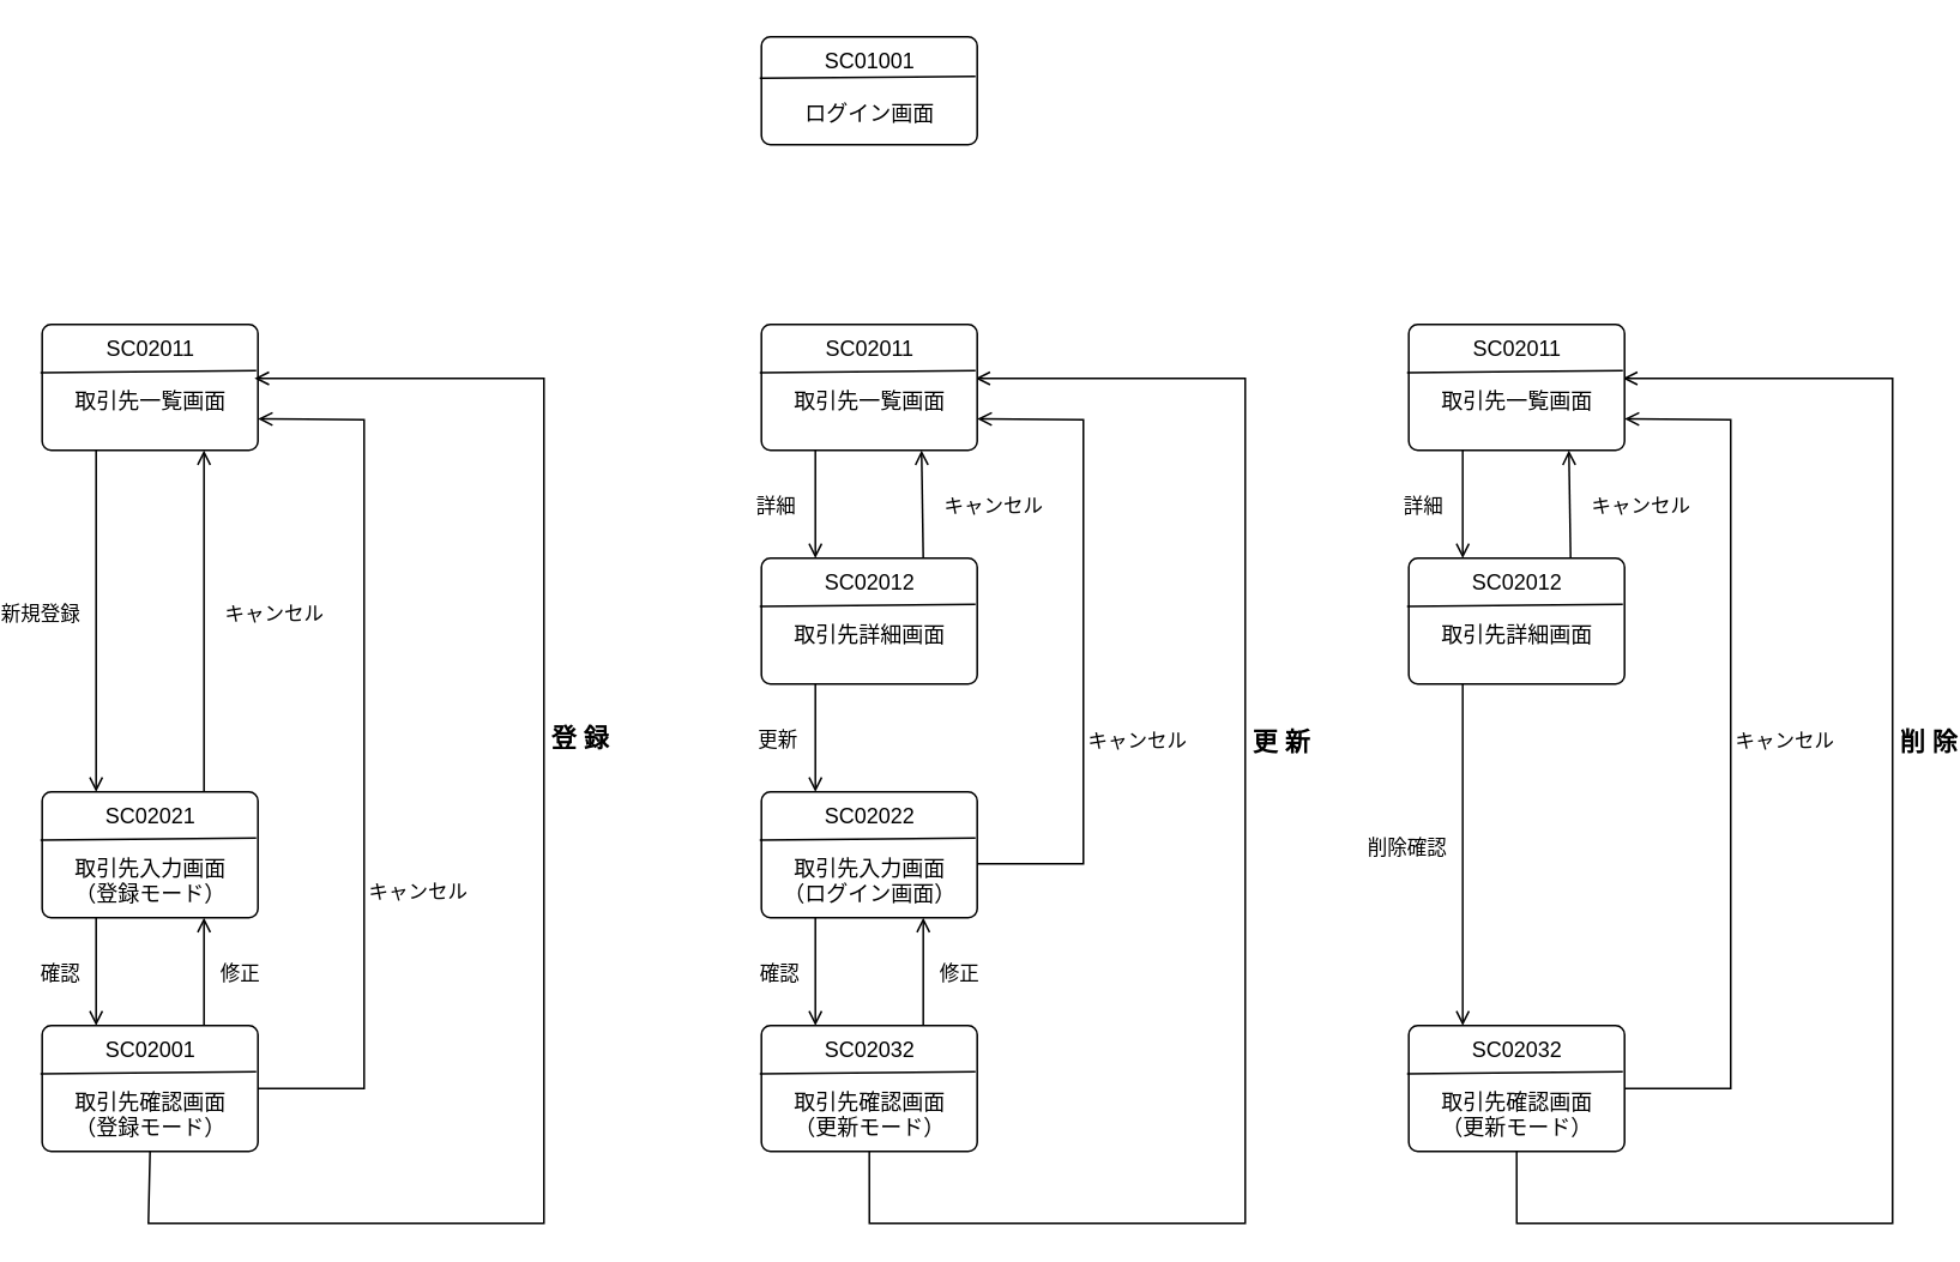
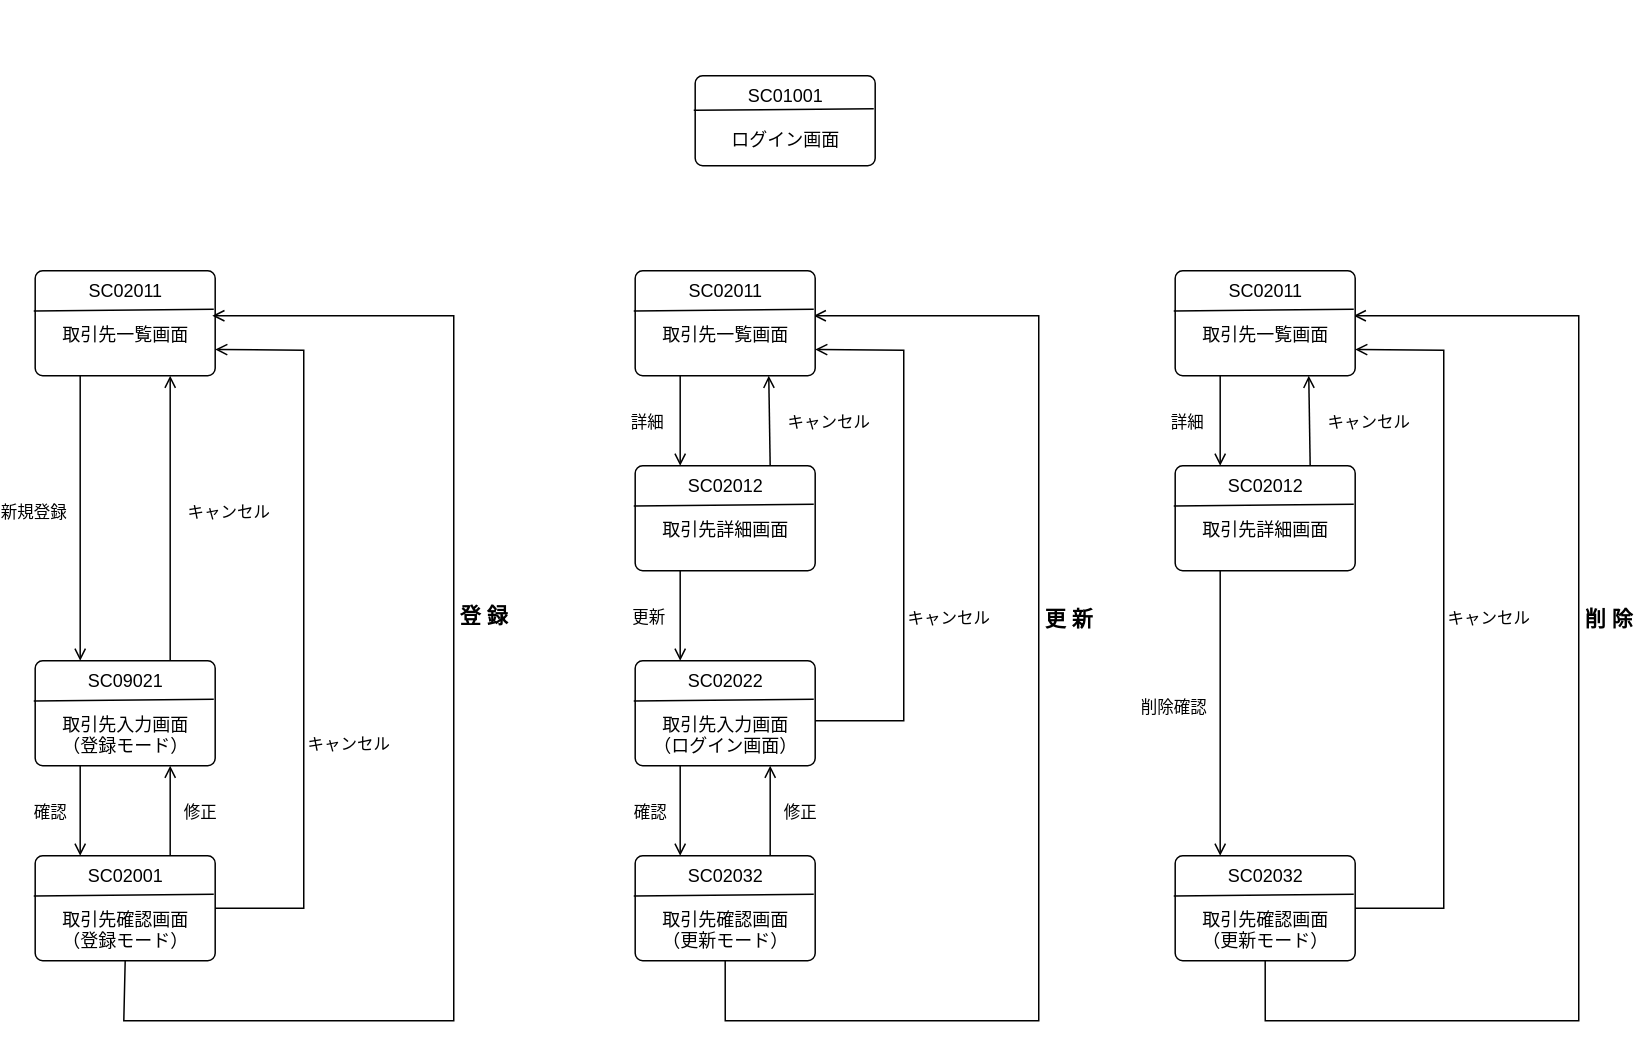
  <mxCell id="0" />
  <mxCell id="1" parent="0" />
- <mxCell id="2" value="SC01001&lt;br&gt;&lt;br&gt;ログイン画面" style="html=1;align=center;verticalAlign=top;rounded=1;absoluteArcSize=1;arcSize=10;dashed=0;" parent="1" vertex="1"><mxGeometry x="420.96" y="20" width="120" height="60" as="geometry" /></mxCell>
+ <mxCell id="2" value="SC01001&lt;br&gt;&lt;br&gt;ログイン画面" style="html=1;align=center;verticalAlign=top;rounded=1;absoluteArcSize=1;arcSize=10;dashed=0;" parent="1" vertex="1"><mxGeometry x="460.96" y="50" width="120" height="60" as="geometry" /></mxCell>
  <mxCell id="3" value="" style="endArrow=none;html=1;rounded=0;exitX=-0.008;exitY=0.383;exitDx=0;exitDy=0;entryX=0.992;entryY=0.367;entryDx=0;entryDy=0;exitPerimeter=0;entryPerimeter=0;" parent="1" source="2" target="2" edge="1"><mxGeometry width="50" height="50" relative="1" as="geometry"><mxPoint x="440" y="300" as="sourcePoint" /><mxPoint x="490" y="250" as="targetPoint" /></mxGeometry></mxCell>
  <mxCell id="4" value="" style="group" parent="1" vertex="1" connectable="0"><mxGeometry x="20.96" y="570" width="120" height="70" as="geometry" /></mxCell>
  <mxCell id="5" value="SC02001&lt;br&gt;&lt;br&gt;取引先確認画面&lt;br&gt;（登録モード）" style="html=1;align=center;verticalAlign=top;rounded=1;absoluteArcSize=1;arcSize=10;dashed=0;" parent="4" vertex="1"><mxGeometry width="120" height="70" as="geometry" /></mxCell>
  <mxCell id="6" value="" style="endArrow=none;html=1;rounded=0;exitX=-0.008;exitY=0.383;exitDx=0;exitDy=0;entryX=0.992;entryY=0.367;entryDx=0;entryDy=0;exitPerimeter=0;entryPerimeter=0;" parent="4" source="5" target="5" edge="1"><mxGeometry width="50" height="50" relative="1" as="geometry"><mxPoint x="270" y="210.0" as="sourcePoint" /><mxPoint x="320" y="151.667" as="targetPoint" /></mxGeometry></mxCell>
- <mxCell id="7" value="SC02021&lt;br&gt;&lt;br&gt;取引先入力画面&lt;br&gt;（登録モード）" style="html=1;align=center;verticalAlign=top;rounded=1;absoluteArcSize=1;arcSize=10;dashed=0;" parent="1" vertex="1"><mxGeometry x="20.96" y="440" width="120" height="70" as="geometry" /></mxCell>
+ <mxCell id="7" value="SC09021&lt;br&gt;&lt;br&gt;取引先入力画面&lt;br&gt;（登録モード）" style="html=1;align=center;verticalAlign=top;rounded=1;absoluteArcSize=1;arcSize=10;dashed=0;" parent="1" vertex="1"><mxGeometry x="20.96" y="440" width="120" height="70" as="geometry" /></mxCell>
  <mxCell id="8" value="" style="endArrow=none;html=1;rounded=0;exitX=-0.008;exitY=0.383;exitDx=0;exitDy=0;entryX=0.992;entryY=0.367;entryDx=0;entryDy=0;exitPerimeter=0;entryPerimeter=0;" parent="1" source="7" target="7" edge="1"><mxGeometry width="50" height="50" relative="1" as="geometry"><mxPoint x="320.96" y="640" as="sourcePoint" /><mxPoint x="370.96" y="581.667" as="targetPoint" /></mxGeometry></mxCell>
  <mxCell id="9" value="" style="group" parent="1" vertex="1" connectable="0"><mxGeometry x="20.96" y="180" width="120" height="70" as="geometry" /></mxCell>
  <mxCell id="10" value="SC02011&lt;br&gt;&lt;br&gt;取引先一覧画面" style="html=1;align=center;verticalAlign=top;rounded=1;absoluteArcSize=1;arcSize=10;dashed=0;" parent="9" vertex="1"><mxGeometry width="120" height="70" as="geometry" /></mxCell>
  <mxCell id="11" value="" style="endArrow=none;html=1;rounded=0;exitX=-0.008;exitY=0.383;exitDx=0;exitDy=0;entryX=0.992;entryY=0.367;entryDx=0;entryDy=0;exitPerimeter=0;entryPerimeter=0;" parent="9" source="10" target="10" edge="1"><mxGeometry width="50" height="50" relative="1" as="geometry"><mxPoint x="270" y="210.0" as="sourcePoint" /><mxPoint x="320" y="151.667" as="targetPoint" /></mxGeometry></mxCell>
  <mxCell id="12" value="新規登録" style="html=1;verticalAlign=bottom;labelBackgroundColor=none;endArrow=open;endFill=0;rounded=0;exitX=0.25;exitY=1;exitDx=0;exitDy=0;entryX=0.25;entryY=0;entryDx=0;entryDy=0;" parent="1" source="10" target="7" edge="1"><mxGeometry x="0.053" y="-31" width="160" relative="1" as="geometry"><mxPoint x="280.96" y="440" as="sourcePoint" /><mxPoint x="440.96" y="440" as="targetPoint" /><mxPoint as="offset" /></mxGeometry></mxCell>
  <mxCell id="13" value="キャンセル" style="html=1;verticalAlign=bottom;labelBackgroundColor=none;endArrow=open;endFill=0;rounded=0;exitX=0.75;exitY=0;exitDx=0;exitDy=0;entryX=0.75;entryY=1;entryDx=0;entryDy=0;" parent="1" source="7" target="10" edge="1"><mxGeometry x="-0.053" y="-39" width="160" relative="1" as="geometry"><mxPoint x="60.96" y="390" as="sourcePoint" /><mxPoint x="120.96" y="380" as="targetPoint" /><mxPoint as="offset" /></mxGeometry></mxCell>
  <mxCell id="14" value="確認" style="html=1;verticalAlign=bottom;labelBackgroundColor=none;endArrow=open;endFill=0;rounded=0;exitX=0.25;exitY=1;exitDx=0;exitDy=0;entryX=0.25;entryY=0;entryDx=0;entryDy=0;" parent="1" source="7" target="5" edge="1"><mxGeometry x="0.333" y="-20" width="160" relative="1" as="geometry"><mxPoint x="60.96" y="458" as="sourcePoint" /><mxPoint x="60.96" y="518" as="targetPoint" /><mxPoint as="offset" /></mxGeometry></mxCell>
  <mxCell id="15" value="修正" style="html=1;verticalAlign=bottom;labelBackgroundColor=none;endArrow=open;endFill=0;rounded=0;entryX=0.75;entryY=1;entryDx=0;entryDy=0;exitX=0.75;exitY=0;exitDx=0;exitDy=0;" parent="1" source="5" target="7" edge="1"><mxGeometry x="-0.333" y="-20" width="160" relative="1" as="geometry"><mxPoint x="130.96" y="560" as="sourcePoint" /><mxPoint x="170.96" y="510" as="targetPoint" /><mxPoint as="offset" /></mxGeometry></mxCell>
  <mxCell id="16" value="" style="group" parent="1" vertex="1" connectable="0"><mxGeometry x="420.96" y="570" width="120" height="70" as="geometry" /></mxCell>
  <mxCell id="17" value="SC02032&lt;br&gt;&lt;br&gt;取引先確認画面&lt;br&gt;（更新モード）" style="html=1;align=center;verticalAlign=top;rounded=1;absoluteArcSize=1;arcSize=10;dashed=0;" parent="16" vertex="1"><mxGeometry width="120" height="70" as="geometry" /></mxCell>
  <mxCell id="18" value="" style="endArrow=none;html=1;rounded=0;exitX=-0.008;exitY=0.383;exitDx=0;exitDy=0;entryX=0.992;entryY=0.367;entryDx=0;entryDy=0;exitPerimeter=0;entryPerimeter=0;" parent="16" source="17" target="17" edge="1"><mxGeometry width="50" height="50" relative="1" as="geometry"><mxPoint x="270" y="210.0" as="sourcePoint" /><mxPoint x="320" y="151.667" as="targetPoint" /></mxGeometry></mxCell>
  <mxCell id="19" value="SC02022&lt;br&gt;&lt;br&gt;取引先入力画面&lt;br&gt;（ログイン画面）" style="html=1;align=center;verticalAlign=top;rounded=1;absoluteArcSize=1;arcSize=10;dashed=0;" parent="1" vertex="1"><mxGeometry x="420.96" y="440" width="120" height="70" as="geometry" /></mxCell>
  <mxCell id="20" value="" style="endArrow=none;html=1;rounded=0;exitX=-0.008;exitY=0.383;exitDx=0;exitDy=0;entryX=0.992;entryY=0.367;entryDx=0;entryDy=0;exitPerimeter=0;entryPerimeter=0;" parent="1" source="19" target="19" edge="1"><mxGeometry width="50" height="50" relative="1" as="geometry"><mxPoint x="720.96" y="640" as="sourcePoint" /><mxPoint x="770.96" y="581.667" as="targetPoint" /></mxGeometry></mxCell>
  <mxCell id="21" value="" style="group" parent="1" vertex="1" connectable="0"><mxGeometry x="420.96" y="310" width="120" height="70" as="geometry" /></mxCell>
  <mxCell id="22" value="SC02012&lt;br&gt;&lt;br&gt;取引先詳細画面" style="html=1;align=center;verticalAlign=top;rounded=1;absoluteArcSize=1;arcSize=10;dashed=0;" parent="21" vertex="1"><mxGeometry width="120" height="70" as="geometry" /></mxCell>
  <mxCell id="23" value="" style="endArrow=none;html=1;rounded=0;exitX=-0.008;exitY=0.383;exitDx=0;exitDy=0;entryX=0.992;entryY=0.367;entryDx=0;entryDy=0;exitPerimeter=0;entryPerimeter=0;" parent="21" source="22" target="22" edge="1"><mxGeometry width="50" height="50" relative="1" as="geometry"><mxPoint x="270" y="210.0" as="sourcePoint" /><mxPoint x="320" y="151.667" as="targetPoint" /></mxGeometry></mxCell>
  <mxCell id="24" value="更新" style="html=1;verticalAlign=bottom;labelBackgroundColor=none;endArrow=open;endFill=0;rounded=0;exitX=0.25;exitY=1;exitDx=0;exitDy=0;entryX=0.25;entryY=0;entryDx=0;entryDy=0;" parent="1" source="22" target="19" edge="1"><mxGeometry x="0.333" y="-21" width="160" relative="1" as="geometry"><mxPoint x="680.96" y="440" as="sourcePoint" /><mxPoint x="840.96" y="440" as="targetPoint" /><mxPoint as="offset" /></mxGeometry></mxCell>
  <mxCell id="25" value="キャンセル" style="html=1;verticalAlign=bottom;labelBackgroundColor=none;endArrow=open;endFill=0;rounded=0;entryX=1;entryY=0.75;entryDx=0;entryDy=0;" parent="1" target="30" edge="1"><mxGeometry x="-0.353" y="-30" width="160" relative="1" as="geometry"><mxPoint x="541" y="480" as="sourcePoint" /><mxPoint x="550" y="230" as="targetPoint" /><mxPoint as="offset" /><Array as="points"><mxPoint x="600" y="480" /><mxPoint x="600" y="360" /><mxPoint x="600" y="233" /></Array></mxGeometry></mxCell>
  <mxCell id="26" value="確認" style="html=1;verticalAlign=bottom;labelBackgroundColor=none;endArrow=open;endFill=0;rounded=0;exitX=0.25;exitY=1;exitDx=0;exitDy=0;entryX=0.25;entryY=0;entryDx=0;entryDy=0;" parent="1" source="19" target="17" edge="1"><mxGeometry x="0.333" y="-20" width="160" relative="1" as="geometry"><mxPoint x="460.96" y="458" as="sourcePoint" /><mxPoint x="460.96" y="518" as="targetPoint" /><mxPoint as="offset" /></mxGeometry></mxCell>
  <mxCell id="27" value="修正" style="html=1;verticalAlign=bottom;labelBackgroundColor=none;endArrow=open;endFill=0;rounded=0;entryX=0.75;entryY=1;entryDx=0;entryDy=0;exitX=0.75;exitY=0;exitDx=0;exitDy=0;" parent="1" source="17" target="19" edge="1"><mxGeometry x="-0.333" y="-20" width="160" relative="1" as="geometry"><mxPoint x="530.96" y="560" as="sourcePoint" /><mxPoint x="570.96" y="510" as="targetPoint" /><mxPoint as="offset" /></mxGeometry></mxCell>
  <mxCell id="28" value="&lt;font style=&quot;font-size: 14px;&quot;&gt;&lt;b&gt;更 新&lt;/b&gt;&lt;/font&gt;" style="html=1;verticalAlign=bottom;labelBackgroundColor=none;endArrow=open;endFill=0;rounded=0;exitX=0.5;exitY=1;exitDx=0;exitDy=0;" parent="1" source="17" edge="1"><mxGeometry x="0.165" y="-20" width="160" relative="1" as="geometry"><mxPoint x="490.96" y="660" as="sourcePoint" /><mxPoint x="540" y="210" as="targetPoint" /><mxPoint as="offset" /><Array as="points"><mxPoint x="481" y="680" /><mxPoint x="690" y="680" /><mxPoint x="690" y="450" /><mxPoint x="690" y="210" /></Array></mxGeometry></mxCell>
  <mxCell id="29" value="" style="group" parent="1" vertex="1" connectable="0"><mxGeometry x="420.96" y="180" width="120" height="70" as="geometry" /></mxCell>
  <mxCell id="30" value="SC02011&lt;br&gt;&lt;br&gt;取引先一覧画面" style="html=1;align=center;verticalAlign=top;rounded=1;absoluteArcSize=1;arcSize=10;dashed=0;" parent="29" vertex="1"><mxGeometry width="120" height="70" as="geometry" /></mxCell>
  <mxCell id="31" value="" style="endArrow=none;html=1;rounded=0;exitX=-0.008;exitY=0.383;exitDx=0;exitDy=0;entryX=0.992;entryY=0.367;entryDx=0;entryDy=0;exitPerimeter=0;entryPerimeter=0;" parent="29" source="30" target="30" edge="1"><mxGeometry width="50" height="50" relative="1" as="geometry"><mxPoint x="270" y="210.0" as="sourcePoint" /><mxPoint x="320" y="151.667" as="targetPoint" /></mxGeometry></mxCell>
  <mxCell id="32" value="詳細" style="html=1;verticalAlign=bottom;labelBackgroundColor=none;endArrow=open;endFill=0;rounded=0;exitX=0.25;exitY=1;exitDx=0;exitDy=0;entryX=0.25;entryY=0;entryDx=0;entryDy=0;" parent="1" source="30" target="22" edge="1"><mxGeometry x="0.333" y="-22" width="160" relative="1" as="geometry"><mxPoint x="440" y="280" as="sourcePoint" /><mxPoint x="442" y="310" as="targetPoint" /><mxPoint as="offset" /></mxGeometry></mxCell>
  <mxCell id="33" value="キャンセル" style="html=1;verticalAlign=bottom;labelBackgroundColor=none;endArrow=open;endFill=0;rounded=0;exitX=0.75;exitY=0;exitDx=0;exitDy=0;" parent="1" source="22" edge="1"><mxGeometry x="-0.354" y="-39" width="160" relative="1" as="geometry"><mxPoint x="520.96" y="450" as="sourcePoint" /><mxPoint x="510" y="250" as="targetPoint" /><mxPoint as="offset" /></mxGeometry></mxCell>
  <mxCell id="34" value="" style="group" parent="1" vertex="1" connectable="0"><mxGeometry x="780.96" y="570" width="120" height="70" as="geometry" /></mxCell>
  <mxCell id="35" value="SC02032&lt;br&gt;&lt;br&gt;取引先確認画面&lt;br&gt;（更新モード）" style="html=1;align=center;verticalAlign=top;rounded=1;absoluteArcSize=1;arcSize=10;dashed=0;" parent="34" vertex="1"><mxGeometry width="120" height="70" as="geometry" /></mxCell>
  <mxCell id="36" value="" style="endArrow=none;html=1;rounded=0;exitX=-0.008;exitY=0.383;exitDx=0;exitDy=0;entryX=0.992;entryY=0.367;entryDx=0;entryDy=0;exitPerimeter=0;entryPerimeter=0;" parent="34" source="35" target="35" edge="1"><mxGeometry width="50" height="50" relative="1" as="geometry"><mxPoint x="270" y="210.0" as="sourcePoint" /><mxPoint x="320" y="151.667" as="targetPoint" /></mxGeometry></mxCell>
  <mxCell id="37" value="" style="group" parent="1" vertex="1" connectable="0"><mxGeometry x="780.96" y="310" width="120" height="70" as="geometry" /></mxCell>
  <mxCell id="38" value="SC02012&lt;br&gt;&lt;br&gt;取引先詳細画面" style="html=1;align=center;verticalAlign=top;rounded=1;absoluteArcSize=1;arcSize=10;dashed=0;" parent="37" vertex="1"><mxGeometry width="120" height="70" as="geometry" /></mxCell>
  <mxCell id="39" value="" style="endArrow=none;html=1;rounded=0;exitX=-0.008;exitY=0.383;exitDx=0;exitDy=0;entryX=0.992;entryY=0.367;entryDx=0;entryDy=0;exitPerimeter=0;entryPerimeter=0;" parent="37" source="38" target="38" edge="1"><mxGeometry width="50" height="50" relative="1" as="geometry"><mxPoint x="270" y="210.0" as="sourcePoint" /><mxPoint x="320" y="151.667" as="targetPoint" /></mxGeometry></mxCell>
  <mxCell id="40" value="削除確認" style="html=1;verticalAlign=bottom;labelBackgroundColor=none;endArrow=open;endFill=0;rounded=0;exitX=0.25;exitY=1;exitDx=0;exitDy=0;entryX=0.25;entryY=0;entryDx=0;entryDy=0;" parent="1" source="38" target="35" edge="1"><mxGeometry x="0.053" y="-31" width="160" relative="1" as="geometry"><mxPoint x="1040.96" y="440" as="sourcePoint" /><mxPoint x="810.96" y="440" as="targetPoint" /><mxPoint as="offset" /></mxGeometry></mxCell>
  <mxCell id="41" value="キャンセル" style="html=1;verticalAlign=bottom;labelBackgroundColor=none;endArrow=open;endFill=0;rounded=0;entryX=1;entryY=0.75;entryDx=0;entryDy=0;exitX=1;exitY=0.5;exitDx=0;exitDy=0;" parent="1" source="35" target="44" edge="1"><mxGeometry x="-0.01" y="-30" width="160" relative="1" as="geometry"><mxPoint x="901" y="480" as="sourcePoint" /><mxPoint x="910" y="230" as="targetPoint" /><mxPoint as="offset" /><Array as="points"><mxPoint x="960" y="605" /><mxPoint x="960" y="360" /><mxPoint x="960" y="233" /></Array></mxGeometry></mxCell>
  <mxCell id="42" value="&lt;font style=&quot;font-size: 14px;&quot;&gt;&lt;b&gt;削 除&lt;/b&gt;&lt;/font&gt;" style="html=1;verticalAlign=bottom;labelBackgroundColor=none;endArrow=open;endFill=0;rounded=0;exitX=0.5;exitY=1;exitDx=0;exitDy=0;" parent="1" source="35" edge="1"><mxGeometry x="0.165" y="-20" width="160" relative="1" as="geometry"><mxPoint x="850.96" y="660" as="sourcePoint" /><mxPoint x="900" y="210" as="targetPoint" /><mxPoint as="offset" /><Array as="points"><mxPoint x="841" y="680" /><mxPoint x="1050" y="680" /><mxPoint x="1050" y="450" /><mxPoint x="1050" y="210" /></Array></mxGeometry></mxCell>
  <mxCell id="43" value="" style="group" parent="1" vertex="1" connectable="0"><mxGeometry x="780.96" y="180" width="120" height="70" as="geometry" /></mxCell>
  <mxCell id="44" value="SC02011&lt;br&gt;&lt;br&gt;取引先一覧画面" style="html=1;align=center;verticalAlign=top;rounded=1;absoluteArcSize=1;arcSize=10;dashed=0;" parent="43" vertex="1"><mxGeometry width="120" height="70" as="geometry" /></mxCell>
  <mxCell id="45" value="" style="endArrow=none;html=1;rounded=0;exitX=-0.008;exitY=0.383;exitDx=0;exitDy=0;entryX=0.992;entryY=0.367;entryDx=0;entryDy=0;exitPerimeter=0;entryPerimeter=0;" parent="43" source="44" target="44" edge="1"><mxGeometry width="50" height="50" relative="1" as="geometry"><mxPoint x="270" y="210.0" as="sourcePoint" /><mxPoint x="320" y="151.667" as="targetPoint" /></mxGeometry></mxCell>
  <mxCell id="46" value="詳細" style="html=1;verticalAlign=bottom;labelBackgroundColor=none;endArrow=open;endFill=0;rounded=0;exitX=0.25;exitY=1;exitDx=0;exitDy=0;entryX=0.25;entryY=0;entryDx=0;entryDy=0;" parent="1" source="44" target="38" edge="1"><mxGeometry x="0.333" y="-22" width="160" relative="1" as="geometry"><mxPoint x="800" y="280" as="sourcePoint" /><mxPoint x="802" y="310" as="targetPoint" /><mxPoint as="offset" /></mxGeometry></mxCell>
  <mxCell id="47" value="キャンセル" style="html=1;verticalAlign=bottom;labelBackgroundColor=none;endArrow=open;endFill=0;rounded=0;exitX=0.75;exitY=0;exitDx=0;exitDy=0;" parent="1" source="38" edge="1"><mxGeometry x="-0.354" y="-39" width="160" relative="1" as="geometry"><mxPoint x="880.96" y="450" as="sourcePoint" /><mxPoint x="870" y="250" as="targetPoint" /><mxPoint as="offset" /></mxGeometry></mxCell>
  <mxCell id="48" value="&lt;font style=&quot;font-size: 14px;&quot;&gt;&lt;b&gt;登 録&lt;/b&gt;&lt;/font&gt;" style="html=1;verticalAlign=bottom;labelBackgroundColor=none;endArrow=open;endFill=0;rounded=0;exitX=0.5;exitY=1;exitDx=0;exitDy=0;" parent="1" source="5" edge="1"><mxGeometry x="0.165" y="-20" width="160" relative="1" as="geometry"><mxPoint x="80" y="650" as="sourcePoint" /><mxPoint x="139.04" y="210" as="targetPoint" /><mxPoint as="offset" /><Array as="points"><mxPoint x="80.04" y="680" /><mxPoint x="300" y="680" /><mxPoint x="300" y="450" /><mxPoint x="300" y="210" /></Array></mxGeometry></mxCell>
  <mxCell id="49" value="キャンセル" style="html=1;verticalAlign=bottom;labelBackgroundColor=none;endArrow=open;endFill=0;rounded=0;entryX=1;entryY=0.75;entryDx=0;entryDy=0;exitX=1;exitY=0.5;exitDx=0;exitDy=0;" parent="1" source="5" target="10" edge="1"><mxGeometry x="-0.353" y="-30" width="160" relative="1" as="geometry"><mxPoint x="141" y="480" as="sourcePoint" /><mxPoint x="150" y="260" as="targetPoint" /><mxPoint as="offset" /><Array as="points"><mxPoint x="200" y="605" /><mxPoint x="200" y="360" /><mxPoint x="200" y="233" /></Array></mxGeometry></mxCell>
